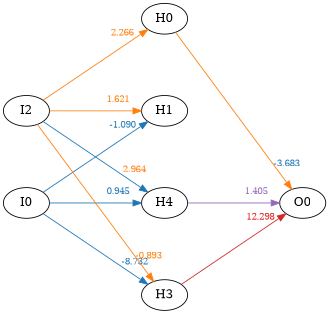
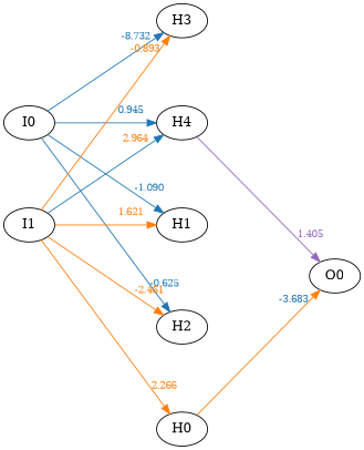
  digraph {
    nodesep=1
    rankdir=LR
    ranksep="1.5 equally"
    splines=false
    edge [color="#1f77b4" fontcolor="#1f77b4" fontsize=10 labeldistance=3]
    I0
-   I1 [label=I2]
+   I1
    H0
    H1
+   H2
    H3
    H4
    O0
    subgraph sub_1 {
      rank=same
      I0
      I1
    }
    subgraph sub_2 {
      rank=same
      H0
      H1
+     H2
      H3
      H4
    }
    subgraph sub_3 {
      rank=same
      O0
    }
    I0 -> H1 [headlabel=-1.090]
+   I0 -> H2 [headlabel=-0.625]
    I0 -> H3 [headlabel=-8.732]
    I0 -> H4 [headlabel=0.945]
    I1 -> H0 [color="#ff7f0e" fontcolor="#ff7f0e" headlabel=2.266]
    I1 -> H1 [color="#ff7f0e" fontcolor="#ff7f0e" headlabel=1.621]
+   I1 -> H2 [color="#ff7f0e" fontcolor="#ff7f0e" headlabel=-2.461]
    I1 -> H3 [color="#ff7f0e" fontcolor="#ff7f0e" headlabel=-0.893]
    I1 -> H4 [fontcolor="#ff7f0e" headlabel=2.964]
    H0 -> O0 [color="#ff7f0e" headlabel=-3.683]
-   H3 -> O0 [color="#d62728" fontcolor="#d62728" headlabel=12.298]
    H4 -> O0 [color="#9467bd" fontcolor="#9467bd" headlabel=1.405]
  }
